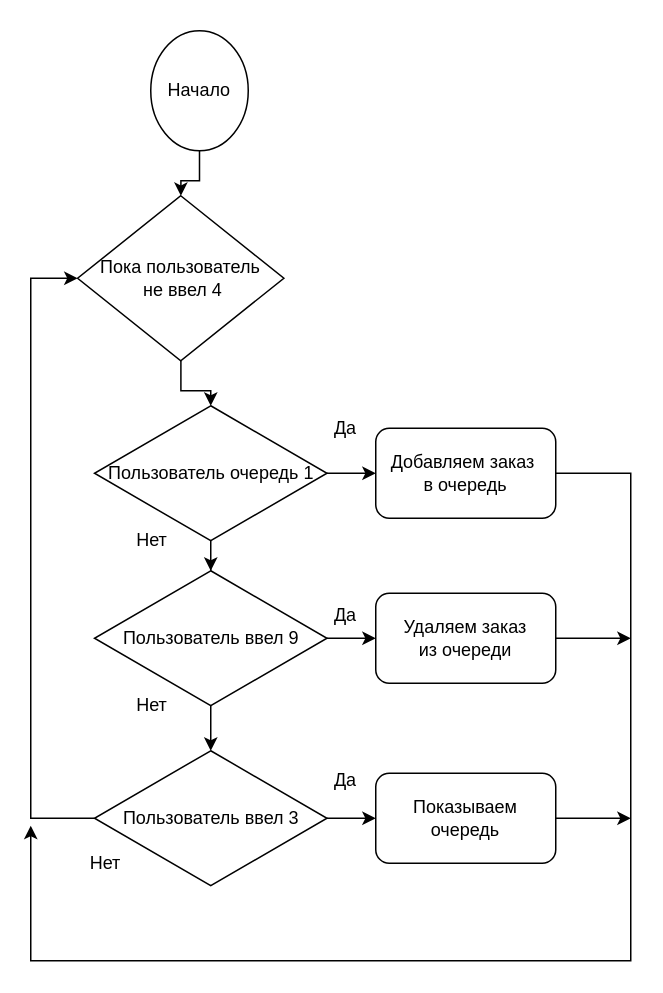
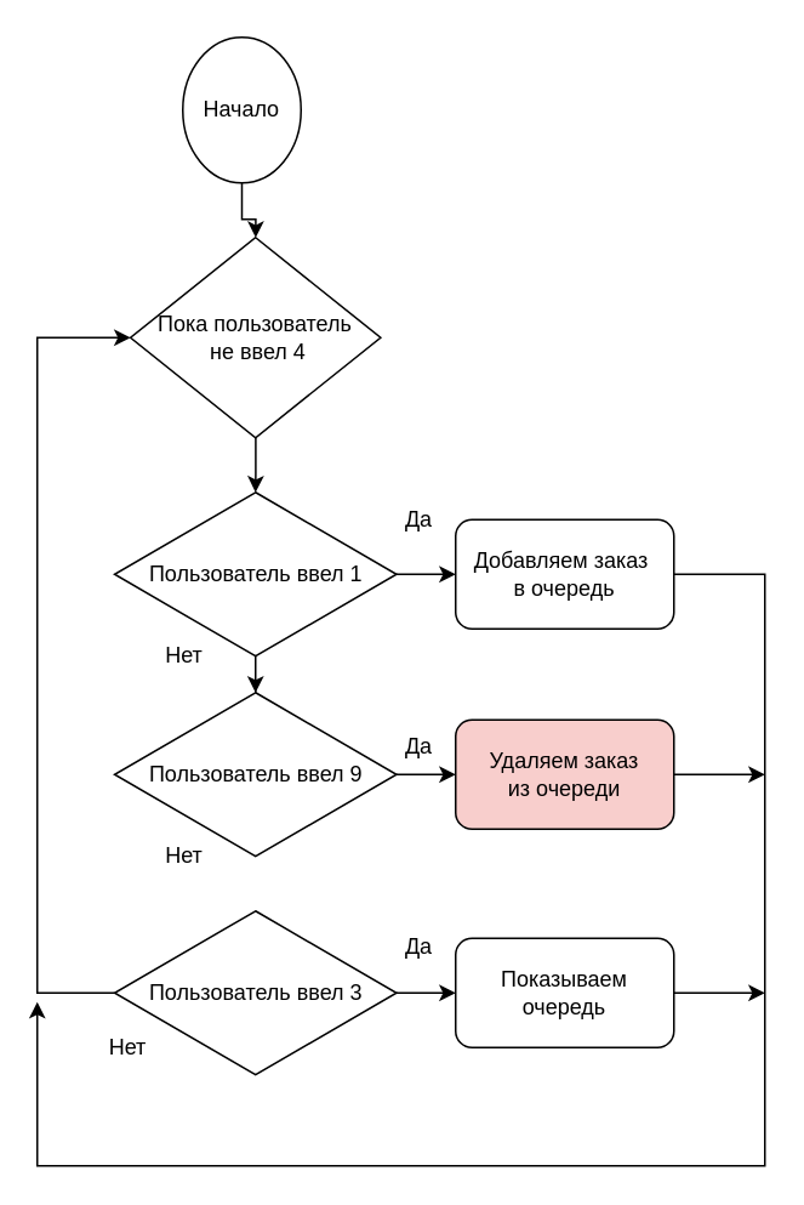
  <mxCell id="0" />
  <mxCell id="1" parent="0" />
  <mxCell id="2" value="" style="edgeStyle=orthogonalEdgeStyle;rounded=0;orthogonalLoop=1;jettySize=auto;html=1;" edge="1" parent="1" source="3" target="13"><mxGeometry relative="1" as="geometry" /></mxCell>
  <mxCell id="3" value="Начало" style="ellipse;whiteSpace=wrap;html=1;aspect=fixed;" vertex="1" parent="1"><mxGeometry x="100" y="20" width="65" height="80" as="geometry" /></mxCell>
  <mxCell id="4" value="" style="edgeStyle=orthogonalEdgeStyle;rounded=0;orthogonalLoop=1;jettySize=auto;html=1;" edge="1" parent="1" source="6" target="9"><mxGeometry relative="1" as="geometry" /></mxCell>
  <mxCell id="5" value="" style="edgeStyle=orthogonalEdgeStyle;rounded=0;orthogonalLoop=1;jettySize=auto;html=1;" edge="1" parent="1" source="6" target="16"><mxGeometry relative="1" as="geometry" /></mxCell>
- <mxCell id="6" value="Пользователь очередь 1" style="rhombus;whiteSpace=wrap;html=1;" vertex="1" parent="1"><mxGeometry x="62.5" y="270" width="155" height="90" as="geometry" /></mxCell>
- <mxCell id="7" value="" style="edgeStyle=orthogonalEdgeStyle;rounded=0;orthogonalLoop=1;jettySize=auto;html=1;" edge="1" parent="1" source="9" target="11"><mxGeometry relative="1" as="geometry" /></mxCell>
+ <mxCell id="6" value="Пользователь ввел 1" style="rhombus;whiteSpace=wrap;html=1;" vertex="1" parent="1"><mxGeometry x="62.5" y="270" width="155" height="90" as="geometry" /></mxCell>
  <mxCell id="8" value="" style="edgeStyle=orthogonalEdgeStyle;rounded=0;orthogonalLoop=1;jettySize=auto;html=1;" edge="1" parent="1" source="9" target="17"><mxGeometry relative="1" as="geometry" /></mxCell>
  <mxCell id="9" value="Пользователь ввел 9" style="rhombus;whiteSpace=wrap;html=1;" vertex="1" parent="1"><mxGeometry x="62.5" y="380" width="155" height="90" as="geometry" /></mxCell>
  <mxCell id="10" value="" style="edgeStyle=orthogonalEdgeStyle;rounded=0;orthogonalLoop=1;jettySize=auto;html=1;" edge="1" parent="1" source="11" target="18"><mxGeometry relative="1" as="geometry" /></mxCell>
  <mxCell id="11" value="Пользователь ввел 3" style="rhombus;whiteSpace=wrap;html=1;" vertex="1" parent="1"><mxGeometry x="62.5" y="500" width="155" height="90" as="geometry" /></mxCell>
  <mxCell id="12" value="" style="edgeStyle=orthogonalEdgeStyle;rounded=0;orthogonalLoop=1;jettySize=auto;html=1;" edge="1" parent="1" source="13" target="6"><mxGeometry relative="1" as="geometry" /></mxCell>
- <mxCell id="13" value="Пока пользователь&lt;br&gt;&amp;nbsp;не ввел 4" style="rhombus;whiteSpace=wrap;html=1;" vertex="1" parent="1"><mxGeometry x="51.25" y="130" width="137.5" height="110" as="geometry" /></mxCell>
+ <mxCell id="13" value="Пока пользователь&lt;br&gt;&amp;nbsp;не ввел 4" style="rhombus;whiteSpace=wrap;html=1;" vertex="1" parent="1"><mxGeometry x="71.25" y="130" width="137.5" height="110" as="geometry" /></mxCell>
  <mxCell id="14" value="Нет" style="text;html=1;strokeColor=none;fillColor=none;align=center;verticalAlign=middle;whiteSpace=wrap;rounded=0;" vertex="1" parent="1"><mxGeometry x="71.25" y="345" width="60" height="30" as="geometry" /></mxCell>
  <mxCell id="15" value="Нет" style="text;html=1;strokeColor=none;fillColor=none;align=center;verticalAlign=middle;whiteSpace=wrap;rounded=0;" vertex="1" parent="1"><mxGeometry x="71.25" y="455" width="60" height="30" as="geometry" /></mxCell>
  <mxCell id="16" value="Добавляем заказ&amp;nbsp;&lt;br&gt;в очередь" style="rounded=1;whiteSpace=wrap;html=1;" vertex="1" parent="1"><mxGeometry x="250" y="285" width="120" height="60" as="geometry" /></mxCell>
- <mxCell id="17" value="Удаляем заказ&lt;br&gt;из очереди" style="rounded=1;whiteSpace=wrap;html=1;" vertex="1" parent="1"><mxGeometry x="250" y="395" width="120" height="60" as="geometry" /></mxCell>
+ <mxCell id="17" value="Удаляем заказ&lt;br&gt;из очереди" style="rounded=1;whiteSpace=wrap;html=1;fillColor=#f8cecc;" vertex="1" parent="1"><mxGeometry x="250" y="395" width="120" height="60" as="geometry" /></mxCell>
  <mxCell id="18" value="Показываем очередь" style="rounded=1;whiteSpace=wrap;html=1;" vertex="1" parent="1"><mxGeometry x="250" y="515" width="120" height="60" as="geometry" /></mxCell>
  <mxCell id="19" value="" style="endArrow=classic;html=1;rounded=0;exitX=0;exitY=0.5;exitDx=0;exitDy=0;entryX=0;entryY=0.5;entryDx=0;entryDy=0;" edge="1" parent="1" source="11" target="13"><mxGeometry width="50" height="50" relative="1" as="geometry"><mxPoint y="610" as="sourcePoint" x="-60" /><mxPoint x="-10" y="560" as="targetPoint" /><Array as="points"><mxPoint x="20" y="545" /><mxPoint x="20" y="185" /></Array></mxGeometry></mxCell>
  <mxCell id="20" value="Нет" style="text;html=1;strokeColor=none;fillColor=none;align=center;verticalAlign=middle;whiteSpace=wrap;rounded=0;" vertex="1" parent="1"><mxGeometry x="40" y="560" width="60" height="30" as="geometry" /></mxCell>
  <mxCell id="21" value="" style="endArrow=classic;html=1;rounded=0;exitX=1;exitY=0.5;exitDx=0;exitDy=0;" edge="1" parent="1" source="16"><mxGeometry width="50" height="50" relative="1" as="geometry"><mxPoint x="400" y="320" as="sourcePoint" /><mxPoint x="20" y="550" as="targetPoint" /><Array as="points"><mxPoint x="420" y="315" /><mxPoint x="420" y="640" /><mxPoint x="20" y="640" /></Array></mxGeometry></mxCell>
  <mxCell id="22" value="" style="endArrow=classic;html=1;rounded=0;exitX=1;exitY=0.5;exitDx=0;exitDy=0;" edge="1" parent="1" source="17"><mxGeometry width="50" height="50" relative="1" as="geometry"><mxPoint x="430" y="470" as="sourcePoint" /><mxPoint x="420" y="425" as="targetPoint" /></mxGeometry></mxCell>
  <mxCell id="23" value="" style="endArrow=classic;html=1;rounded=0;exitX=1;exitY=0.5;exitDx=0;exitDy=0;" edge="1" parent="1" source="18"><mxGeometry width="50" height="50" relative="1" as="geometry"><mxPoint x="500" y="680" as="sourcePoint" /><mxPoint x="420" y="545" as="targetPoint" /></mxGeometry></mxCell>
  <mxCell id="24" value="Да" style="text;html=1;strokeColor=none;fillColor=none;align=center;verticalAlign=middle;whiteSpace=wrap;rounded=0;" vertex="1" parent="1"><mxGeometry x="200" y="505" width="60" height="30" as="geometry" /></mxCell>
  <mxCell id="25" value="Да" style="text;html=1;strokeColor=none;fillColor=none;align=center;verticalAlign=middle;whiteSpace=wrap;rounded=0;" vertex="1" parent="1"><mxGeometry x="200" y="395" width="60" height="30" as="geometry" /></mxCell>
  <mxCell id="26" value="Да" style="text;html=1;strokeColor=none;fillColor=none;align=center;verticalAlign=middle;whiteSpace=wrap;rounded=0;" vertex="1" parent="1"><mxGeometry x="200" y="270" width="60" height="30" as="geometry" /></mxCell>
